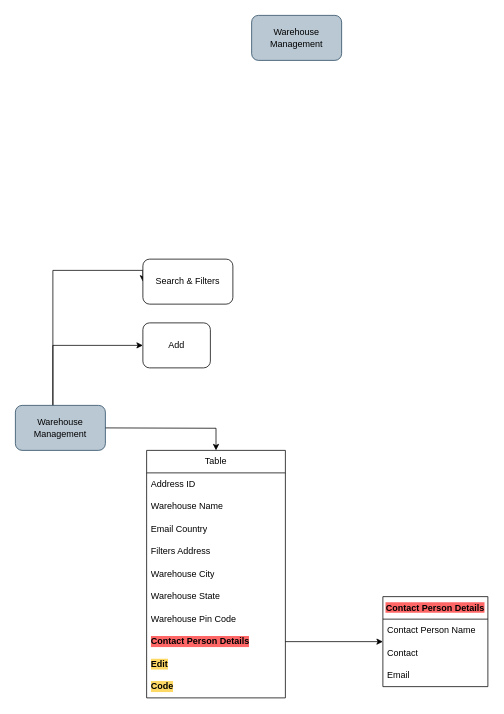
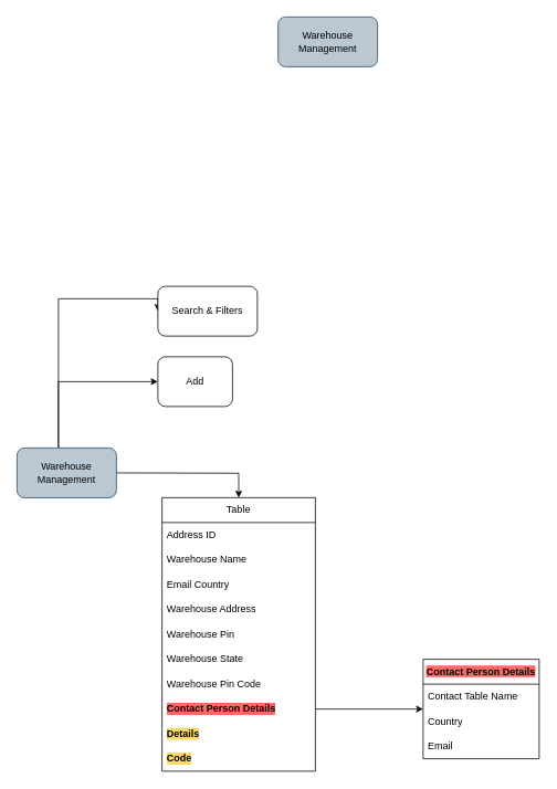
  <mxCell id="0" />
  <mxCell id="1" parent="0" />
  <mxCell id="2" style="edgeStyle=orthogonalEdgeStyle;rounded=0;orthogonalLoop=1;jettySize=auto;html=1;entryX=0;entryY=0.5;entryDx=0;entryDy=0;" parent="1" target="5" edge="1"><mxGeometry relative="1" as="geometry"><Array as="points"><mxPoint x="70" y="360" /></Array><mxPoint x="70" y="540" as="sourcePoint" /></mxGeometry></mxCell>
  <mxCell id="3" style="edgeStyle=orthogonalEdgeStyle;rounded=0;orthogonalLoop=1;jettySize=auto;html=1;entryX=0;entryY=0.5;entryDx=0;entryDy=0;" parent="1" target="6" edge="1"><mxGeometry relative="1" as="geometry"><Array as="points"><mxPoint x="70" y="460" /></Array><mxPoint x="70" y="540" as="sourcePoint" /></mxGeometry></mxCell>
  <mxCell id="4" style="edgeStyle=orthogonalEdgeStyle;rounded=0;orthogonalLoop=1;jettySize=auto;html=1;" parent="1" target="7" edge="1"><mxGeometry relative="1" as="geometry"><mxPoint x="130" y="570" as="sourcePoint" /></mxGeometry></mxCell>
  <mxCell id="5" value="Search &amp;amp; Filters" style="rounded=1;whiteSpace=wrap;html=1;" parent="1" vertex="1"><mxGeometry x="190" y="345" width="120" height="60" as="geometry" /></mxCell>
  <mxCell id="6" value="Add" style="rounded=1;whiteSpace=wrap;html=1;" parent="1" vertex="1"><mxGeometry x="190" y="430" width="90" height="60" as="geometry" /></mxCell>
  <mxCell id="7" value="Table" style="swimlane;fontStyle=0;childLayout=stackLayout;horizontal=1;startSize=30;horizontalStack=0;resizeParent=1;resizeParentMax=0;resizeLast=0;collapsible=1;marginBottom=0;whiteSpace=wrap;html=1;" parent="1" vertex="1"><mxGeometry x="195" y="600" width="185" height="330" as="geometry" /></mxCell>
  <mxCell id="8" value="Address ID" style="text;strokeColor=none;fillColor=none;align=left;verticalAlign=middle;spacingLeft=4;spacingRight=4;overflow=hidden;points=[[0,0.5],[1,0.5]];portConstraint=eastwest;rotatable=0;whiteSpace=wrap;html=1;" parent="7" vertex="1"><mxGeometry y="30" width="185" height="30" as="geometry" /></mxCell>
  <mxCell id="9" value="Warehouse Name" style="text;strokeColor=none;fillColor=none;align=left;verticalAlign=middle;spacingLeft=4;spacingRight=4;overflow=hidden;points=[[0,0.5],[1,0.5]];portConstraint=eastwest;rotatable=0;whiteSpace=wrap;html=1;" parent="7" vertex="1"><mxGeometry y="60" width="185" height="30" as="geometry" /></mxCell>
  <mxCell id="10" value="Email Country" style="text;strokeColor=none;fillColor=none;align=left;verticalAlign=middle;spacingLeft=4;spacingRight=4;overflow=hidden;points=[[0,0.5],[1,0.5]];portConstraint=eastwest;rotatable=0;whiteSpace=wrap;html=1;" parent="7" vertex="1"><mxGeometry y="90" width="185" height="30" as="geometry" /></mxCell>
- <mxCell id="11" value="Filters Address" style="text;strokeColor=none;fillColor=none;align=left;verticalAlign=middle;spacingLeft=4;spacingRight=4;overflow=hidden;points=[[0,0.5],[1,0.5]];portConstraint=eastwest;rotatable=0;whiteSpace=wrap;html=1;" parent="7" vertex="1"><mxGeometry y="120" width="185" height="30" as="geometry" /></mxCell>
- <mxCell id="12" value="Warehouse City" style="text;strokeColor=none;fillColor=none;align=left;verticalAlign=middle;spacingLeft=4;spacingRight=4;overflow=hidden;points=[[0,0.5],[1,0.5]];portConstraint=eastwest;rotatable=0;whiteSpace=wrap;html=1;" parent="7" vertex="1"><mxGeometry y="150" width="185" height="30" as="geometry" /></mxCell>
+ <mxCell id="11" value="Warehouse Address" style="text;strokeColor=none;fillColor=none;align=left;verticalAlign=middle;spacingLeft=4;spacingRight=4;overflow=hidden;points=[[0,0.5],[1,0.5]];portConstraint=eastwest;rotatable=0;whiteSpace=wrap;html=1;" parent="7" vertex="1"><mxGeometry y="120" width="185" height="30" as="geometry" /></mxCell>
+ <mxCell id="12" value="Warehouse Pin" style="text;strokeColor=none;fillColor=none;align=left;verticalAlign=middle;spacingLeft=4;spacingRight=4;overflow=hidden;points=[[0,0.5],[1,0.5]];portConstraint=eastwest;rotatable=0;whiteSpace=wrap;html=1;" parent="7" vertex="1"><mxGeometry y="150" width="185" height="30" as="geometry" /></mxCell>
  <mxCell id="13" value="Warehouse State" style="text;strokeColor=none;fillColor=none;align=left;verticalAlign=middle;spacingLeft=4;spacingRight=4;overflow=hidden;points=[[0,0.5],[1,0.5]];portConstraint=eastwest;rotatable=0;whiteSpace=wrap;html=1;" parent="7" vertex="1"><mxGeometry y="180" width="185" height="30" as="geometry" /></mxCell>
  <mxCell id="14" value="Warehouse Pin Code" style="text;strokeColor=none;fillColor=none;align=left;verticalAlign=middle;spacingLeft=4;spacingRight=4;overflow=hidden;points=[[0,0.5],[1,0.5]];portConstraint=eastwest;rotatable=0;whiteSpace=wrap;html=1;" parent="7" vertex="1"><mxGeometry y="210" width="185" height="30" as="geometry" /></mxCell>
  <mxCell id="15" value="&lt;b&gt;Contact Person Details&lt;/b&gt;" style="text;strokeColor=none;fillColor=none;align=left;verticalAlign=middle;spacingLeft=4;spacingRight=4;overflow=hidden;points=[[0,0.5],[1,0.5]];portConstraint=eastwest;rotatable=0;whiteSpace=wrap;html=1;labelBackgroundColor=#FF6666;" parent="7" vertex="1"><mxGeometry y="240" width="185" height="30" as="geometry" /></mxCell>
- <mxCell id="16" value="Edit" style="text;strokeColor=none;fillColor=none;align=left;verticalAlign=middle;spacingLeft=4;spacingRight=4;overflow=hidden;points=[[0,0.5],[1,0.5]];portConstraint=eastwest;rotatable=0;whiteSpace=wrap;html=1;fontStyle=1;labelBackgroundColor=#FFD966;" parent="7" vertex="1"><mxGeometry y="270" width="185" height="30" as="geometry" /></mxCell>
+ <mxCell id="16" value="Details" style="text;strokeColor=none;fillColor=none;align=left;verticalAlign=middle;spacingLeft=4;spacingRight=4;overflow=hidden;points=[[0,0.5],[1,0.5]];portConstraint=eastwest;rotatable=0;whiteSpace=wrap;html=1;fontStyle=1;labelBackgroundColor=#FFD966;" parent="7" vertex="1"><mxGeometry y="270" width="185" height="30" as="geometry" /></mxCell>
  <mxCell id="17" value="Code" style="text;strokeColor=none;fillColor=none;align=left;verticalAlign=middle;spacingLeft=4;spacingRight=4;overflow=hidden;points=[[0,0.5],[1,0.5]];portConstraint=eastwest;rotatable=0;whiteSpace=wrap;html=1;fontStyle=1;labelBackgroundColor=#FFD966;" parent="7" vertex="1"><mxGeometry y="300" width="185" height="30" as="geometry" /></mxCell>
  <mxCell id="18" value="&lt;b style=&quot;text-align: left; background-color: rgb(255, 102, 102);&quot;&gt;Contact Person Details&lt;/b&gt;" style="swimlane;fontStyle=0;childLayout=stackLayout;horizontal=1;startSize=30;horizontalStack=0;resizeParent=1;resizeParentMax=0;resizeLast=0;collapsible=1;marginBottom=0;whiteSpace=wrap;html=1;" parent="1" vertex="1"><mxGeometry x="510" y="795" width="140" height="120" as="geometry" /></mxCell>
- <mxCell id="19" value="Contact Person Name" style="text;strokeColor=none;fillColor=none;align=left;verticalAlign=middle;spacingLeft=4;spacingRight=4;overflow=hidden;points=[[0,0.5],[1,0.5]];portConstraint=eastwest;rotatable=0;whiteSpace=wrap;html=1;" parent="18" vertex="1"><mxGeometry y="30" width="140" height="30" as="geometry" /></mxCell>
- <mxCell id="20" value="Contact" style="text;strokeColor=none;fillColor=none;align=left;verticalAlign=middle;spacingLeft=4;spacingRight=4;overflow=hidden;points=[[0,0.5],[1,0.5]];portConstraint=eastwest;rotatable=0;whiteSpace=wrap;html=1;" parent="18" vertex="1"><mxGeometry y="60" width="140" height="30" as="geometry" /></mxCell>
+ <mxCell id="19" value="Contact Table Name" style="text;strokeColor=none;fillColor=none;align=left;verticalAlign=middle;spacingLeft=4;spacingRight=4;overflow=hidden;points=[[0,0.5],[1,0.5]];portConstraint=eastwest;rotatable=0;whiteSpace=wrap;html=1;" parent="18" vertex="1"><mxGeometry y="30" width="140" height="30" as="geometry" /></mxCell>
+ <mxCell id="20" value="Country" style="text;strokeColor=none;fillColor=none;align=left;verticalAlign=middle;spacingLeft=4;spacingRight=4;overflow=hidden;points=[[0,0.5],[1,0.5]];portConstraint=eastwest;rotatable=0;whiteSpace=wrap;html=1;" parent="18" vertex="1"><mxGeometry y="60" width="140" height="30" as="geometry" /></mxCell>
  <mxCell id="21" value="Email" style="text;strokeColor=none;fillColor=none;align=left;verticalAlign=middle;spacingLeft=4;spacingRight=4;overflow=hidden;points=[[0,0.5],[1,0.5]];portConstraint=eastwest;rotatable=0;whiteSpace=wrap;html=1;" parent="18" vertex="1"><mxGeometry y="90" width="140" height="30" as="geometry" /></mxCell>
  <mxCell id="22" style="edgeStyle=orthogonalEdgeStyle;rounded=0;orthogonalLoop=1;jettySize=auto;html=1;" parent="1" source="15" target="18" edge="1"><mxGeometry relative="1" as="geometry" /></mxCell>
  <mxCell id="23" value="Warehouse Management" style="rounded=1;whiteSpace=wrap;html=1;fillColor=#bac8d3;strokeColor=#23445d;" vertex="1" parent="1"><mxGeometry x="335" y="20" width="120" height="60" as="geometry" /></mxCell>
  <mxCell id="24" value="Warehouse Management" style="rounded=1;whiteSpace=wrap;html=1;fillColor=#bac8d3;strokeColor=#23445d;" vertex="1" parent="1"><mxGeometry x="20" y="540" width="120" height="60" as="geometry" /></mxCell>
